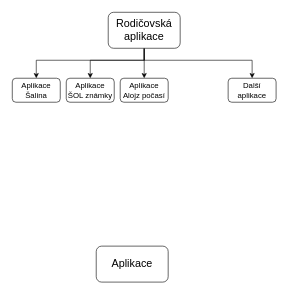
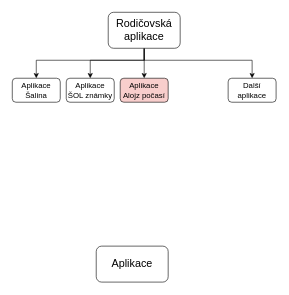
  <mxCell id="0" />
  <mxCell id="1" parent="0" />
  <mxCell id="2" style="edgeStyle=orthogonalEdgeStyle;rounded=0;orthogonalLoop=1;jettySize=auto;html=1;entryX=0.5;entryY=0;entryDx=0;entryDy=0;fontSize=18;" edge="1" parent="1" source="6" target="9"><mxGeometry relative="1" as="geometry" /></mxCell>
  <mxCell id="3" style="edgeStyle=orthogonalEdgeStyle;rounded=0;orthogonalLoop=1;jettySize=auto;html=1;entryX=0.5;entryY=0;entryDx=0;entryDy=0;fontSize=18;" edge="1" parent="1" source="6" target="8"><mxGeometry relative="1" as="geometry"><Array as="points"><mxPoint x="240" y="100" /><mxPoint x="150" y="100" /></Array></mxGeometry></mxCell>
  <mxCell id="4" style="edgeStyle=orthogonalEdgeStyle;rounded=0;orthogonalLoop=1;jettySize=auto;html=1;fontSize=18;entryX=0.5;entryY=0;entryDx=0;entryDy=0;" edge="1" parent="1" source="6" target="7"><mxGeometry relative="1" as="geometry"><Array as="points"><mxPoint x="240" y="100" /><mxPoint x="60" y="100" /></Array></mxGeometry></mxCell>
  <mxCell id="5" style="edgeStyle=orthogonalEdgeStyle;rounded=0;orthogonalLoop=1;jettySize=auto;html=1;exitX=0.5;exitY=1;exitDx=0;exitDy=0;entryX=0.5;entryY=0;entryDx=0;entryDy=0;fontSize=18;" edge="1" parent="1" source="6" target="10"><mxGeometry relative="1" as="geometry"><Array as="points"><mxPoint x="240" y="100" /><mxPoint x="420" y="100" /></Array></mxGeometry></mxCell>
  <mxCell id="6" value="&lt;font style=&quot;font-size: 18px;&quot;&gt;Rodičovská aplikace&lt;/font&gt;" style="rounded=1;whiteSpace=wrap;html=1;" vertex="1" parent="1"><mxGeometry x="180" y="20" width="120" height="60" as="geometry" /></mxCell>
  <mxCell id="7" value="&lt;font style=&quot;font-size: 13px;&quot;&gt;Aplikace&lt;br style=&quot;font-size: 13px;&quot;&gt;Šalina&lt;/font&gt;" style="rounded=1;whiteSpace=wrap;html=1;fontSize=13;" vertex="1" parent="1"><mxGeometry x="20" y="130" width="80" height="40" as="geometry" /></mxCell>
  <mxCell id="8" value="&lt;span style=&quot;font-size: 13px;&quot;&gt;&lt;font style=&quot;font-size: 13px;&quot;&gt;Aplikace&lt;br style=&quot;font-size: 13px;&quot;&gt;ŠOL známky&lt;br style=&quot;font-size: 13px;&quot;&gt;&lt;/font&gt;&lt;/span&gt;" style="rounded=1;whiteSpace=wrap;html=1;fontSize=13;" vertex="1" parent="1"><mxGeometry x="110" y="130" width="80" height="40" as="geometry" /></mxCell>
- <mxCell id="9" value="&lt;span style=&quot;font-size: 13px;&quot;&gt;&lt;font style=&quot;font-size: 13px;&quot;&gt;Aplikace&lt;br style=&quot;font-size: 13px;&quot;&gt;Alojz počasí&lt;br style=&quot;font-size: 13px;&quot;&gt;&lt;/font&gt;&lt;/span&gt;" style="rounded=1;whiteSpace=wrap;html=1;fontSize=13;" vertex="1" parent="1"><mxGeometry x="200" y="130" width="80" height="40" as="geometry" /></mxCell>
+ <mxCell id="9" value="&lt;span style=&quot;font-size: 13px;&quot;&gt;&lt;font style=&quot;font-size: 13px;&quot;&gt;Aplikace&lt;br style=&quot;font-size: 13px;&quot;&gt;Alojz počasí&lt;br style=&quot;font-size: 13px;&quot;&gt;&lt;/font&gt;&lt;/span&gt;" style="rounded=1;whiteSpace=wrap;html=1;fontSize=13;fillColor=#f8cecc;" vertex="1" parent="1"><mxGeometry x="200" y="130" width="80" height="40" as="geometry" /></mxCell>
  <mxCell id="10" value="&lt;span style=&quot;font-size: 13px;&quot;&gt;&lt;font style=&quot;font-size: 13px;&quot;&gt;Další&lt;br style=&quot;font-size: 13px;&quot;&gt;aplikace&lt;/font&gt;&lt;/span&gt;" style="rounded=1;whiteSpace=wrap;html=1;fontSize=13;" vertex="1" parent="1"><mxGeometry x="380" y="130" width="80" height="40" as="geometry" /></mxCell>
  <mxCell id="11" value="&lt;span style=&quot;&quot;&gt;&lt;font style=&quot;font-size: 18px;&quot;&gt;Aplikace&lt;/font&gt;&lt;/span&gt;" style="rounded=1;whiteSpace=wrap;html=1;" vertex="1" parent="1"><mxGeometry x="160" y="410" width="120" height="60" as="geometry" /></mxCell>
